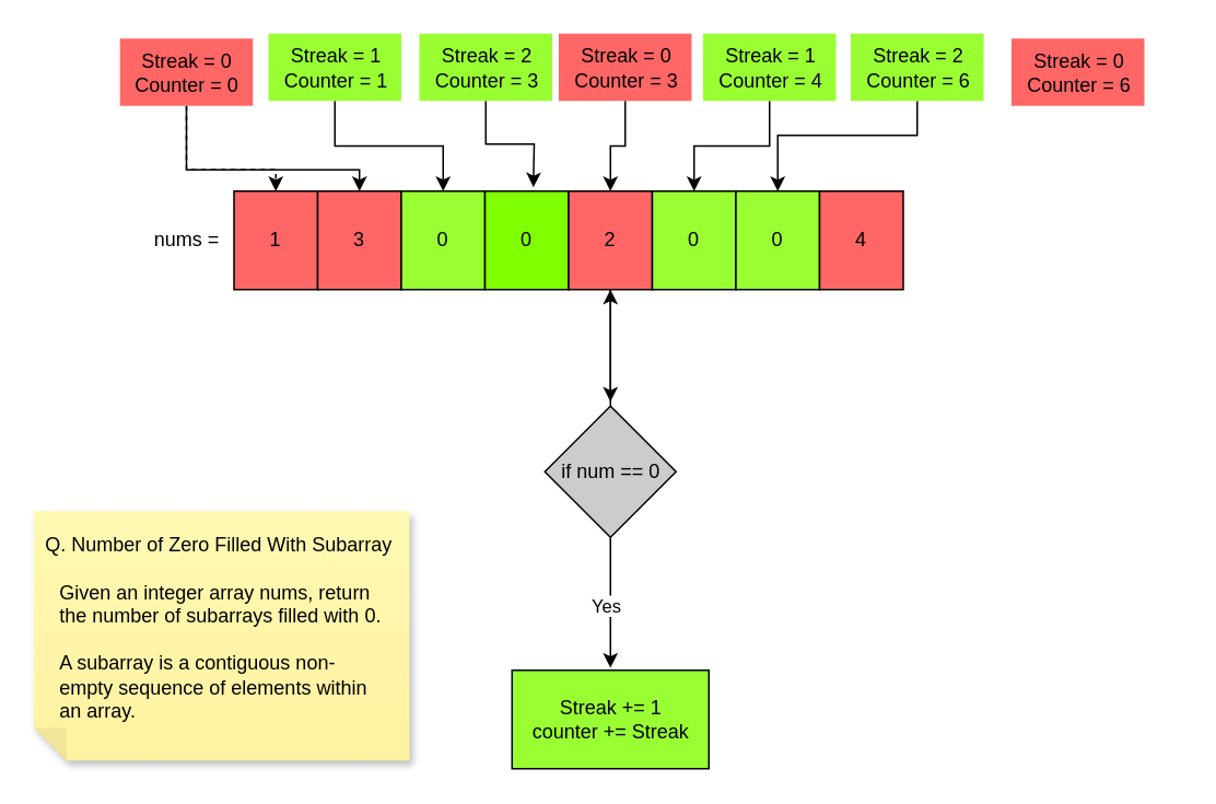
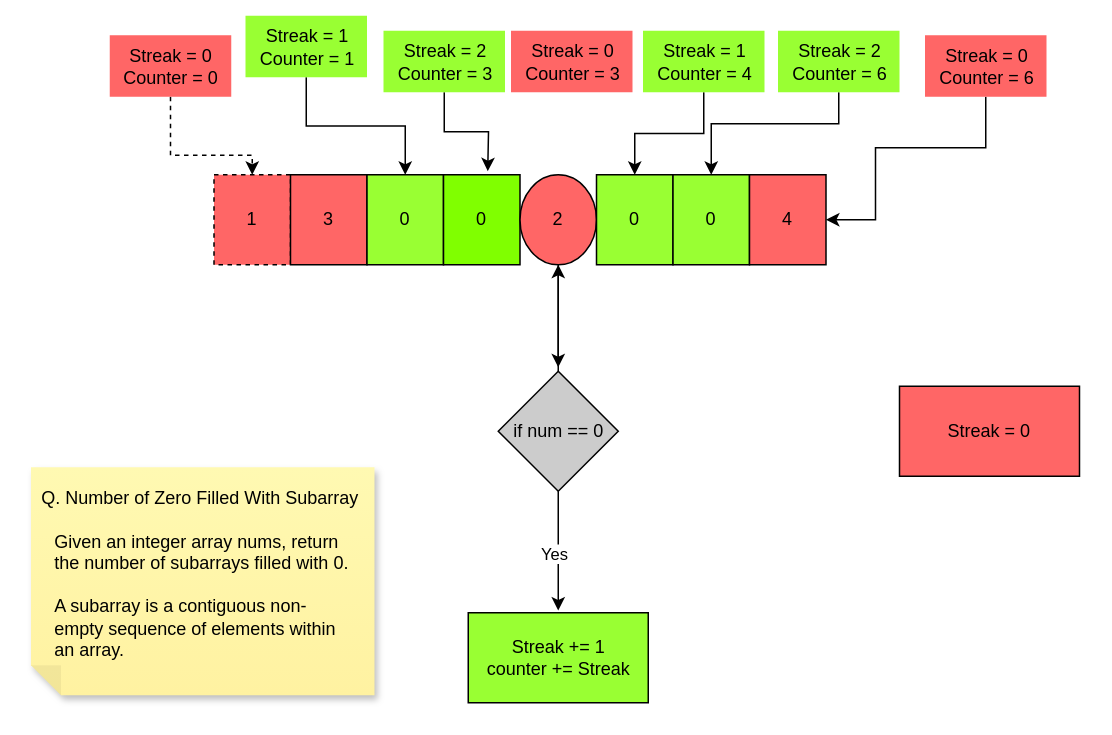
  <mxCell id="0" />
  <mxCell id="1" parent="0" />
- <mxCell id="2" value="1" style="rounded=0;whiteSpace=wrap;html=1;fillColor=#FF6666;" vertex="1" parent="1"><mxGeometry x="142" y="116" width="51" height="60" as="geometry" /></mxCell>
+ <mxCell id="2" value="1" style="rounded=0;whiteSpace=wrap;html=1;fillColor=#FF6666;dashed=1;" vertex="1" parent="1"><mxGeometry x="142" y="116" width="51" height="60" as="geometry" /></mxCell>
  <mxCell id="3" value="3" style="rounded=0;whiteSpace=wrap;html=1;fillColor=#FF6666;" vertex="1" parent="1"><mxGeometry x="193" y="116" width="51" height="60" as="geometry" /></mxCell>
  <mxCell id="4" value="0" style="rounded=0;whiteSpace=wrap;html=1;fillColor=#99FF33;" vertex="1" parent="1"><mxGeometry x="244" y="116" width="51" height="60" as="geometry" /></mxCell>
  <mxCell id="5" value="0" style="rounded=0;whiteSpace=wrap;html=1;fillColor=#80FF00;" vertex="1" parent="1"><mxGeometry x="295" y="116" width="51" height="60" as="geometry" /></mxCell>
  <mxCell id="6" style="edgeStyle=orthogonalEdgeStyle;rounded=0;orthogonalLoop=1;jettySize=auto;html=1;" edge="1" parent="1" source="7"><mxGeometry relative="1" as="geometry"><mxPoint x="371.5" y="244.357" as="targetPoint" /></mxGeometry></mxCell>
- <mxCell id="7" value="2" style="rounded=0;whiteSpace=wrap;html=1;fillColor=#FF6666;" vertex="1" parent="1"><mxGeometry x="346" y="116" width="51" height="60" as="geometry" /></mxCell>
+ <mxCell id="7" value="2" style="ellipse;whiteSpace=wrap;html=1;fillColor=#FF6666;" vertex="1" parent="1"><mxGeometry x="346" y="116" width="51" height="60" as="geometry" /></mxCell>
  <mxCell id="8" value="0" style="rounded=0;whiteSpace=wrap;html=1;fillColor=#99FF33;" vertex="1" parent="1"><mxGeometry x="397" y="116" width="51" height="60" as="geometry" /></mxCell>
  <mxCell id="9" value="0" style="rounded=0;whiteSpace=wrap;html=1;fillColor=#99FF33;" vertex="1" parent="1"><mxGeometry x="448" y="116" width="51" height="60" as="geometry" /></mxCell>
  <mxCell id="10" value="4" style="rounded=0;whiteSpace=wrap;html=1;fillColor=#FF6666;" vertex="1" parent="1"><mxGeometry x="499" y="116" width="51" height="60" as="geometry" /></mxCell>
  <mxCell id="11" style="edgeStyle=orthogonalEdgeStyle;rounded=0;orthogonalLoop=1;jettySize=auto;html=1;" edge="1" parent="1" source="14"><mxGeometry relative="1" as="geometry"><mxPoint x="371.5" y="406.5" as="targetPoint" /></mxGeometry></mxCell>
  <mxCell id="12" value="Yes" style="edgeLabel;html=1;align=center;verticalAlign=middle;resizable=0;points=[];" vertex="1" connectable="0" parent="11"><mxGeometry x="0.054" y="-3" relative="1" as="geometry"><mxPoint as="offset" /></mxGeometry></mxCell>
  <mxCell id="13" style="edgeStyle=orthogonalEdgeStyle;rounded=0;orthogonalLoop=1;jettySize=auto;html=1;" edge="1" parent="1" source="14" target="7"><mxGeometry relative="1" as="geometry" /></mxCell>
  <mxCell id="14" value="if num == 0" style="rhombus;whiteSpace=wrap;html=1;fillColor=#CCCCCC;" vertex="1" parent="1"><mxGeometry x="331.5" y="247" width="80" height="80" as="geometry" /></mxCell>
- <mxCell id="15" value="nums =" style="text;html=1;align=center;verticalAlign=middle;resizable=0;points=[];autosize=1;strokeColor=none;fillColor=none;" vertex="1" parent="1"><mxGeometry x="84" y="133" width="58" height="26" as="geometry" /></mxCell>
  <mxCell id="16" value="Streak += 1&lt;div&gt;counter += Streak&lt;/div&gt;" style="whiteSpace=wrap;html=1;fillColor=#99FF33;" vertex="1" parent="1"><mxGeometry x="311.5" y="408" width="120" height="60" as="geometry" /></mxCell>
+ <mxCell id="17" value="Streak = 0" style="whiteSpace=wrap;html=1;fillColor=#FF6666;" vertex="1" parent="1"><mxGeometry x="599" y="257" width="120" height="60" as="geometry" /></mxCell>
  <mxCell id="18" value="" style="shape=note;whiteSpace=wrap;html=1;backgroundOutline=1;fontColor=#000000;darkOpacity=0.05;fillColor=#FFF9B2;strokeColor=none;fillStyle=solid;direction=west;gradientDirection=north;gradientColor=#FFF2A1;shadow=1;size=20;pointerEvents=1;" vertex="1" parent="1"><mxGeometry x="20" y="311" width="229" height="152" as="geometry" /></mxCell>
  <mxCell id="19" value="Given an integer array nums, return the number of subarrays filled with 0.&#10;&#10;A subarray is a contiguous non-empty sequence of elements within an array." style="text;whiteSpace=wrap;html=1;" vertex="1" parent="1"><mxGeometry x="33.5" y="347" width="202" height="104" as="geometry" /></mxCell>
  <mxCell id="20" value="Q. Number of Zero Filled With Subarray" style="text;strokeColor=none;align=center;fillColor=none;html=1;verticalAlign=middle;whiteSpace=wrap;rounded=0;" vertex="1" parent="1"><mxGeometry x="25" y="317" width="216.21" height="30" as="geometry" /></mxCell>
  <mxCell id="21" style="edgeStyle=orthogonalEdgeStyle;rounded=0;orthogonalLoop=1;jettySize=auto;html=1;entryX=0.5;entryY=0;entryDx=0;entryDy=0;" edge="1" parent="1" source="22" target="4"><mxGeometry relative="1" as="geometry" /></mxCell>
- <mxCell id="22" value="Streak = 1&lt;div&gt;Counter = 1&lt;/div&gt;" style="text;html=1;align=center;verticalAlign=middle;resizable=0;points=[];autosize=1;strokeColor=none;fillColor=#99FF33;" vertex="1" parent="1"><mxGeometry x="163" y="20" width="81" height="41" as="geometry" /></mxCell>
+ <mxCell id="22" value="Streak = 1&lt;div&gt;Counter = 1&lt;/div&gt;" style="text;html=1;align=center;verticalAlign=middle;resizable=0;points=[];autosize=1;strokeColor=none;fillColor=#99FF33;" vertex="1" parent="1"><mxGeometry x="163" y="10" width="81" height="41" as="geometry" /></mxCell>
  <mxCell id="23" style="edgeStyle=orthogonalEdgeStyle;rounded=0;orthogonalLoop=1;jettySize=auto;html=1;" edge="1" parent="1" source="24"><mxGeometry relative="1" as="geometry"><mxPoint x="324.5" y="113.643" as="targetPoint" /></mxGeometry></mxCell>
  <mxCell id="24" value="Streak = 2&lt;div&gt;Counter = 3&lt;/div&gt;" style="text;html=1;align=center;verticalAlign=middle;resizable=0;points=[];autosize=1;strokeColor=none;fillColor=#99FF33;" vertex="1" parent="1"><mxGeometry x="255" y="20" width="81" height="41" as="geometry" /></mxCell>
- <mxCell id="25" style="edgeStyle=orthogonalEdgeStyle;rounded=0;orthogonalLoop=1;jettySize=auto;html=1;entryX=0.5;entryY=0;entryDx=0;entryDy=0;" edge="1" parent="1" source="26" target="7"><mxGeometry relative="1" as="geometry" /></mxCell>
  <mxCell id="26" value="Streak = 0&lt;div&gt;Counter = 3&lt;/div&gt;" style="text;html=1;align=center;verticalAlign=middle;resizable=0;points=[];autosize=1;strokeColor=none;fillColor=#FF6666;" vertex="1" parent="1"><mxGeometry x="340" y="20" width="81" height="41" as="geometry" /></mxCell>
- <mxCell id="27" style="edgeStyle=orthogonalEdgeStyle;rounded=0;orthogonalLoop=1;jettySize=auto;html=1;entryX=0.5;entryY=0;entryDx=0;entryDy=0;" edge="1" parent="1" source="29" target="3"><mxGeometry relative="1" as="geometry"><Array as="points"><mxPoint x="113" y="103" /><mxPoint x="219" y="103" /></Array></mxGeometry></mxCell>
  <mxCell id="28" style="edgeStyle=orthogonalEdgeStyle;rounded=0;orthogonalLoop=1;jettySize=auto;html=1;entryX=0.5;entryY=0;entryDx=0;entryDy=0;dashed=1;" edge="1" parent="1" source="29" target="2"><mxGeometry relative="1" as="geometry"><Array as="points"><mxPoint x="113" y="103" /><mxPoint x="168" y="103" /></Array></mxGeometry></mxCell>
  <mxCell id="29" value="Streak = 0&lt;div&gt;Counter = 0&lt;/div&gt;" style="text;html=1;align=center;verticalAlign=middle;resizable=0;points=[];autosize=1;strokeColor=none;fillColor=#FF6666;" vertex="1" parent="1"><mxGeometry x="72.5" y="23" width="81" height="41" as="geometry" /></mxCell>
  <mxCell id="30" style="edgeStyle=orthogonalEdgeStyle;rounded=0;orthogonalLoop=1;jettySize=auto;html=1;entryX=0.5;entryY=0;entryDx=0;entryDy=0;" edge="1" parent="1" source="31" target="8"><mxGeometry relative="1" as="geometry" /></mxCell>
  <mxCell id="31" value="Streak = 1&lt;div&gt;Counter = 4&lt;/div&gt;" style="text;html=1;align=center;verticalAlign=middle;resizable=0;points=[];autosize=1;strokeColor=none;fillColor=#99FF33;" vertex="1" parent="1"><mxGeometry x="428" y="20" width="81" height="41" as="geometry" /></mxCell>
  <mxCell id="32" style="edgeStyle=orthogonalEdgeStyle;rounded=0;orthogonalLoop=1;jettySize=auto;html=1;entryX=0.5;entryY=0;entryDx=0;entryDy=0;" edge="1" parent="1" source="33" target="9"><mxGeometry relative="1" as="geometry"><Array as="points"><mxPoint x="559" y="82" /><mxPoint x="474" y="82" /></Array></mxGeometry></mxCell>
  <mxCell id="33" value="Streak = 2&lt;div&gt;Counter = 6&lt;/div&gt;" style="text;html=1;align=center;verticalAlign=middle;resizable=0;points=[];autosize=1;strokeColor=none;fillColor=#99FF33;" vertex="1" parent="1"><mxGeometry x="518" y="20" width="81" height="41" as="geometry" /></mxCell>
+ <mxCell id="34" style="edgeStyle=orthogonalEdgeStyle;rounded=0;orthogonalLoop=1;jettySize=auto;html=1;entryX=1;entryY=0.5;entryDx=0;entryDy=0;" edge="1" parent="1" source="35" target="10"><mxGeometry relative="1" as="geometry"><Array as="points"><mxPoint x="657" y="98" /><mxPoint x="583" y="98" /><mxPoint x="583" y="146" /></Array></mxGeometry></mxCell>
  <mxCell id="35" value="Streak = 0&lt;div&gt;Counter = 6&lt;/div&gt;" style="text;html=1;align=center;verticalAlign=middle;resizable=0;points=[];autosize=1;strokeColor=none;fillColor=#FF6666;" vertex="1" parent="1"><mxGeometry x="616" y="23" width="81" height="41" as="geometry" /></mxCell>
